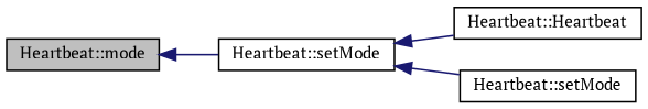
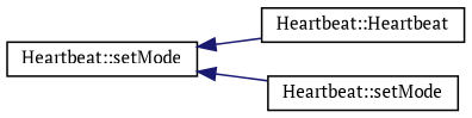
  digraph {
    rankdir=LR
    fontname="PT Serif"
    node [color=black fillcolor=white fontname="PT Serif" fontsize=10 shape=record style=filled]
    edge [color=midnightblue dir=back fontname="PT Serif" fontsize=10 labelfontname=Helvetica labelfontsize=10 style=solid]
-   n1 [fillcolor=grey75 fontcolor=black height=0.2 label="Heartbeat::mode" width=0.4]
    n2 [height=0.2 label="Heartbeat::setMode" width=0.4]
    n3 [height=0.2 label="Heartbeat::Heartbeat" width=0.4]
    n4 [height=0.2 label="Heartbeat::setMode" width=0.4]
-   n1 -> n2
    n2 -> n3
    n2 -> n4
  }
